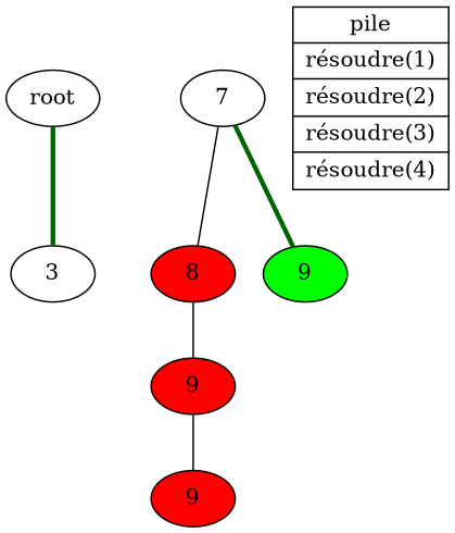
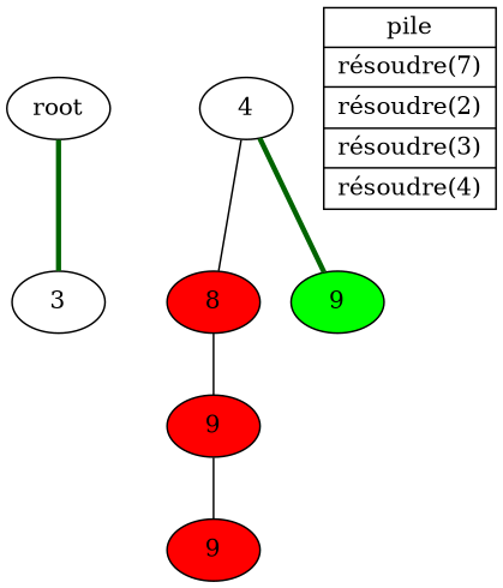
  graph {
    n1 [label=3]
    root
-   n3 [label=7]
+   n3 [label=4]
    n4 [fillcolor=red label=8 style=filled]
    n5 [fillcolor=green label=9 style=filled]
    n6 [fillcolor=red label=9 style=filled]
    n7 [fillcolor=red label=9 style=filled]
-   n8 [label="{pile|résoudre(1)|résoudre(2)|résoudre(3)|résoudre(4)}" shape=record]
+   n8 [label="{pile|résoudre(7)|résoudre(2)|résoudre(3)|résoudre(4)}" shape=record]
    root -- n1 [color=darkgreen penwidth=3.0]
    n3 -- n4
    n3 -- n5 [color=darkgreen penwidth=3.0]
    n4 -- n6
    n6 -- n7
  }
